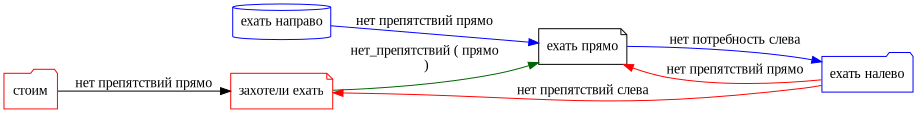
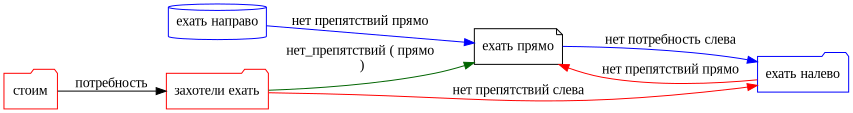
  digraph {
    fontname="Liberation Serif"
    rankdir=LR
    node [color=red fontname="Liberation Serif" shape=note]
    edge [color=red fontname="Liberation Serif"]
-   "захотели ехать"
+   "захотели ехать" [shape=folder]
    "стоим" [shape=folder]
    "ехать прямо" [color=black]
    "ехать налево" [color=blue shape=folder]
    "ехать направо" [color=blue shape=cylinder]
    "захотели ехать" -> "ехать прямо" [color=darkgreen label="нет_препятствий ( прямо\n )"]
-   "ехать налево" -> "захотели ехать" [label="нет препятствий слева"]
-   "стоим" -> "захотели ехать" [color=black label="нет препятствий прямо"]
+   "захотели ехать" -> "ехать налево" [label="нет препятствий слева"]
+   "стоим" -> "захотели ехать" [color=black label="потребность"]
    "ехать прямо" -> "ехать налево" [color=blue label="нет потребность слева"]
    "ехать налево" -> "ехать прямо" [label="нет препятствий прямо"]
    "ехать направо" -> "ехать прямо" [color=blue label="нет препятствий прямо"]
  }
